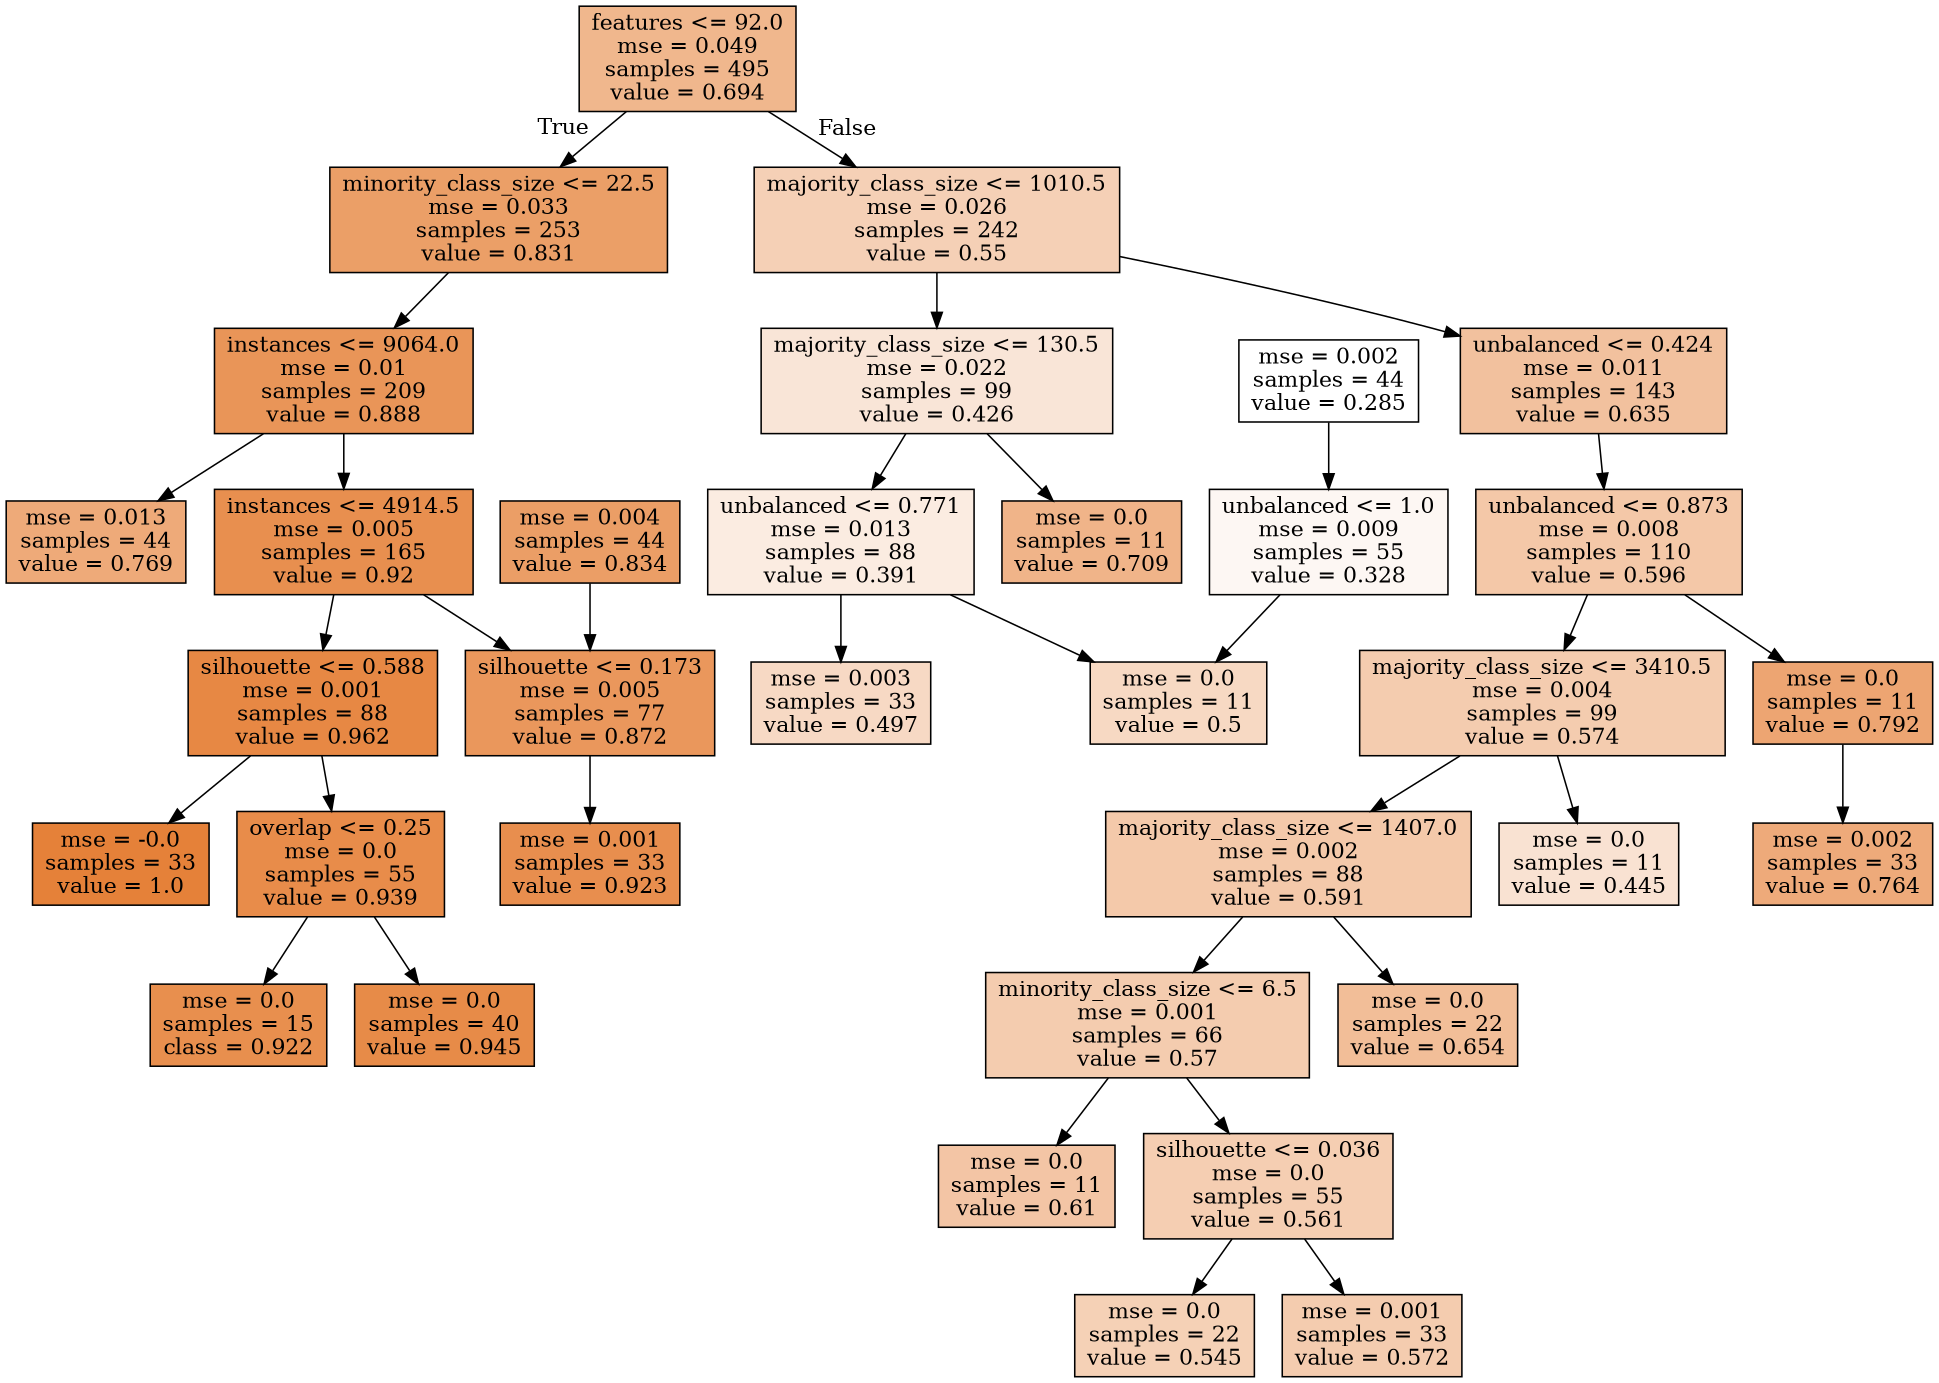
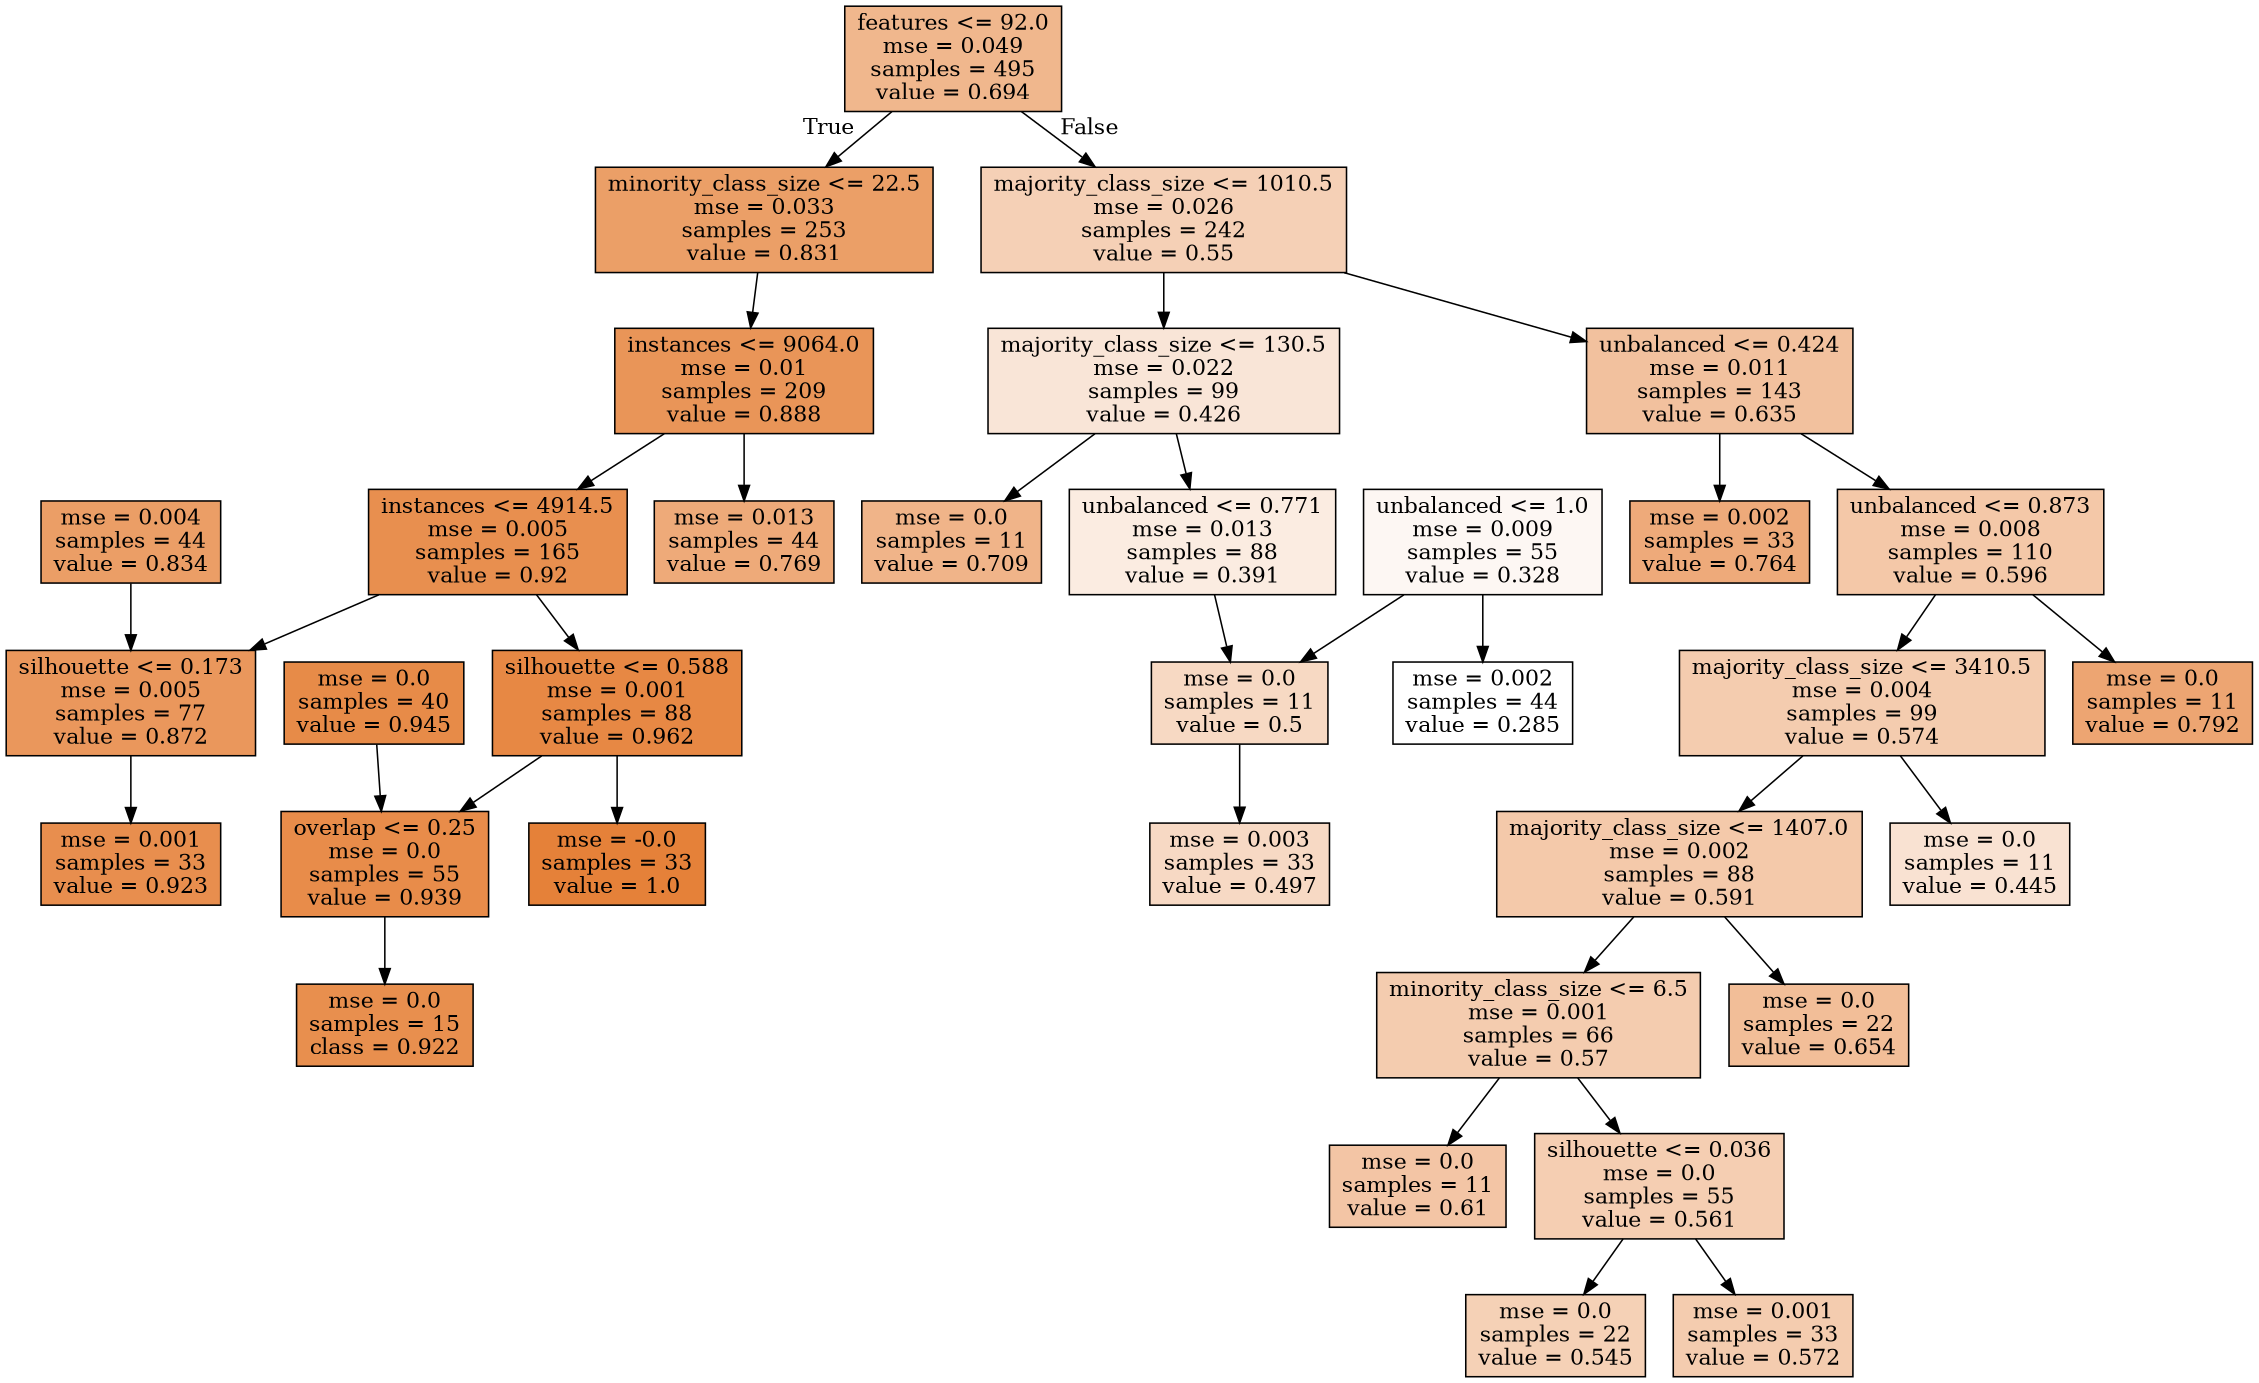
  digraph {
    node [color=black fillcolor="#e5813966" shape=box style=filled]
    n1 [fillcolor="#e5813992" label="features <= 92.0\nmse = 0.049\nsamples = 495\nvalue = 0.694"]
    n2 [fillcolor="#e58139c3" label="minority_class_size <= 22.5\nmse = 0.033\nsamples = 253\nvalue = 0.831"]
    n3 [fillcolor="#e581395e" label="majority_class_size <= 1010.5\nmse = 0.026\nsamples = 242\nvalue = 0.55"]
    n4 [fillcolor="#e58139d7" label="instances <= 9064.0\nmse = 0.01\nsamples = 209\nvalue = 0.888"]
    n5 [fillcolor="#e5813933" label="majority_class_size <= 130.5\nmse = 0.022\nsamples = 99\nvalue = 0.426"]
    n6 [fillcolor="#e581397d" label="unbalanced <= 0.424\nmse = 0.011\nsamples = 143\nvalue = 0.635"]
    n7 [fillcolor="#e58139e2" label="instances <= 4914.5\nmse = 0.005\nsamples = 165\nvalue = 0.92"]
    n8 [fillcolor="#e58139ac" label="mse = 0.013\nsamples = 44\nvalue = 0.769"]
    n9 [fillcolor="#e58139d2" label="silhouette <= 0.173\nmse = 0.005\nsamples = 77\nvalue = 0.872"]
    n10 [fillcolor="#e58139f1" label="silhouette <= 0.588\nmse = 0.001\nsamples = 88\nvalue = 0.962"]
    n11 [fillcolor="#e58139e4" label="mse = 0.001\nsamples = 33\nvalue = 0.923"]
    n12 [fillcolor="#e58139e9" label="overlap <= 0.25\nmse = 0.0\nsamples = 55\nvalue = 0.939"]
    n13 [fillcolor="#e58139ff" label="mse = -0.0\nsamples = 33\nvalue = 1.0"]
    n14 [fillcolor="#e58139c4" label="mse = 0.004\nsamples = 44\nvalue = 0.834"]
    n15 [fillcolor="#e58139e3" label="mse = 0.0\nsamples = 15\nclass = 0.922"]
    n16 [fillcolor="#e58139eb" label="mse = 0.0\nsamples = 40\nvalue = 0.945"]
    n17 [fillcolor="#e5813997" label="mse = 0.0\nsamples = 11\nvalue = 0.709"]
    n18 [fillcolor="#e5813926" label="unbalanced <= 0.771\nmse = 0.013\nsamples = 88\nvalue = 0.391"]
    n19 [fillcolor="#e58139ab" label="mse = 0.002\nsamples = 33\nvalue = 0.764"]
    n20 [fillcolor="#e581396f" label="unbalanced <= 0.873\nmse = 0.008\nsamples = 110\nvalue = 0.596"]
    n21 [fillcolor="#e581394c" label="mse = 0.003\nsamples = 33\nvalue = 0.497"]
    n22 [fillcolor="#e581394d" label="mse = 0.0\nsamples = 11\nvalue = 0.5"]
    n23 [fillcolor="#e581390f" label="unbalanced <= 1.0\nmse = 0.009\nsamples = 55\nvalue = 0.328"]
    n24 [fillcolor="#e5813900" label="mse = 0.002\nsamples = 44\nvalue = 0.285"]
    n25 [fillcolor="#e5813967" label="majority_class_size <= 3410.5\nmse = 0.004\nsamples = 99\nvalue = 0.574"]
    n26 [fillcolor="#e58139b5" label="mse = 0.0\nsamples = 11\nvalue = 0.792"]
    n27 [fillcolor="#e581396d" label="majority_class_size <= 1407.0\nmse = 0.002\nsamples = 88\nvalue = 0.591"]
    n28 [fillcolor="#e5813939" label="mse = 0.0\nsamples = 11\nvalue = 0.445"]
    n29 [label="minority_class_size <= 6.5\nmse = 0.001\nsamples = 66\nvalue = 0.57"]
    n30 [fillcolor="#e5813984" label="mse = 0.0\nsamples = 22\nvalue = 0.654"]
    n31 [fillcolor="#e5813974" label="mse = 0.0\nsamples = 11\nvalue = 0.61"]
    n32 [fillcolor="#e5813963" label="silhouette <= 0.036\nmse = 0.0\nsamples = 55\nvalue = 0.561"]
    n33 [fillcolor="#e581395d" label="mse = 0.0\nsamples = 22\nvalue = 0.545"]
    n34 [label="mse = 0.001\nsamples = 33\nvalue = 0.572"]
    n1 -> n2 [headlabel=True labelangle=45 labeldistance=2.5]
    n1 -> n3 [headlabel=False labelangle=-45 labeldistance=2.5]
    n2 -> n4
    n3 -> n5
    n3 -> n6
    n4 -> n7
    n4 -> n8
    n5 -> n17
    n5 -> n18
-   n26 -> n19
+   n6 -> n19
    n6 -> n20
    n7 -> n9
    n7 -> n10
    n9 -> n11
    n10 -> n12
    n10 -> n13
    n12 -> n15
-   n12 -> n16
+   n16 -> n12
    n14 -> n9
-   n18 -> n21
+   n22 -> n21
    n18 -> n22
    n20 -> n25
    n20 -> n26
    n23 -> n22
-   n24 -> n23
+   n23 -> n24
    n25 -> n27
    n25 -> n28
    n27 -> n29
    n27 -> n30
    n29 -> n31
    n29 -> n32
    n32 -> n33
    n32 -> n34
  }
